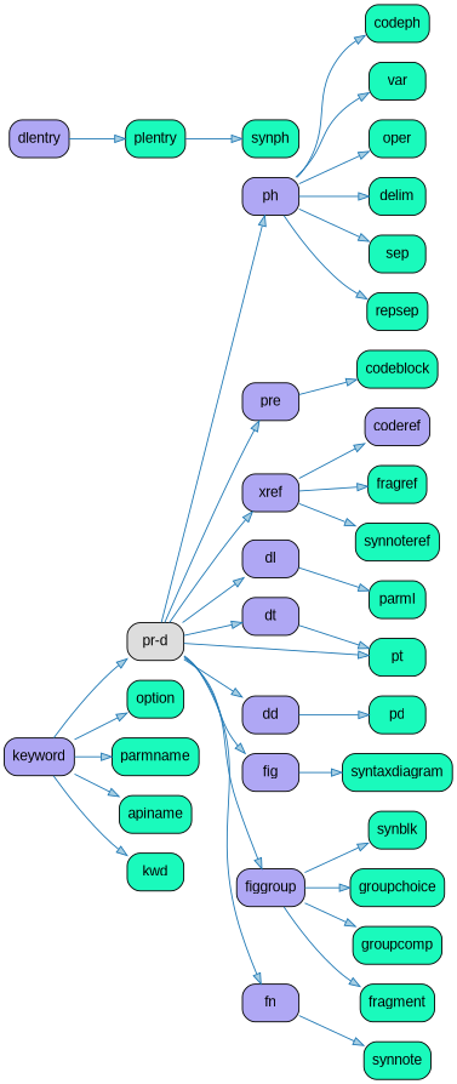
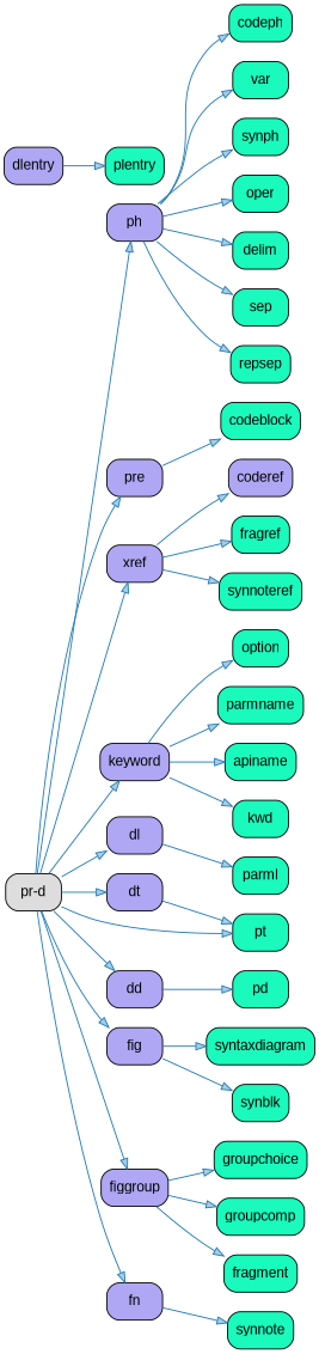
  strict digraph {
    rankdir=LR
    node [fillcolor="#1AFABC" fontname=Arial shape=Mrecord style=filled]
    edge [color="#1f78b4" fillcolor="#a6cee3"]
    n1 [fillcolor="#DDDDDD" label="pr-d"]
    n2 [fillcolor="#AFA7F4" label=ph]
    n3 [fillcolor="#AFA7F4" label=pre]
    n4 [fillcolor="#AFA7F4" label=xref]
    n5 [fillcolor="#AFA7F4" label=keyword]
    n6 [fillcolor="#AFA7F4" label=dl]
    n7 [fillcolor="#AFA7F4" label=dt]
    n8 [fillcolor="#AFA7F4" label=dd]
    n9 [fillcolor="#AFA7F4" label=fig]
    n10 [fillcolor="#AFA7F4" label=figgroup]
    n11 [fillcolor="#AFA7F4" label=fn]
    n12 [label=pt]
    n13 [label=codeph]
    n14 [label=var]
    n15 [label=synph]
    n16 [label=oper]
    n17 [label=delim]
    n18 [label=sep]
    n19 [label=repsep]
    n20 [label=codeblock]
    n21 [fillcolor="#AFA7F4" label=coderef]
    n22 [label=fragref]
    n23 [label=synnoteref]
    n24 [label=option]
    n25 [label=parmname]
    n26 [label=apiname]
    n27 [label=kwd]
    n28 [label=parml]
    n29 [fillcolor="#AFA7F4" label=dlentry]
    n30 [label=plentry]
    n31 [label=pd]
    n32 [label=syntaxdiagram]
    n33 [label=synblk]
    n34 [label=groupchoice]
    n35 [label=groupcomp]
    n36 [label=fragment]
    n37 [label=synnote]
    n1 -> n2
    n1 -> n3
    n1 -> n4
-   n5 -> n1
+   n1 -> n5
    n1 -> n6
    n1 -> n7
    n1 -> n8
    n1 -> n9
    n1 -> n10
    n1 -> n11
    n1 -> n12
    n2 -> n13
    n2 -> n14
-   n30 -> n15
+   n2 -> n15
    n2 -> n16
    n2 -> n17
    n2 -> n18
    n2 -> n19
    n3 -> n20
    n4 -> n21
    n4 -> n22
    n4 -> n23
    n5 -> n24
    n5 -> n25
    n5 -> n26
    n5 -> n27
    n6 -> n28
    n7 -> n12
    n8 -> n31
    n9 -> n32
-   n10 -> n33
+   n9 -> n33
    n10 -> n34
    n10 -> n35
    n10 -> n36
    n11 -> n37
    n29 -> n30
  }
